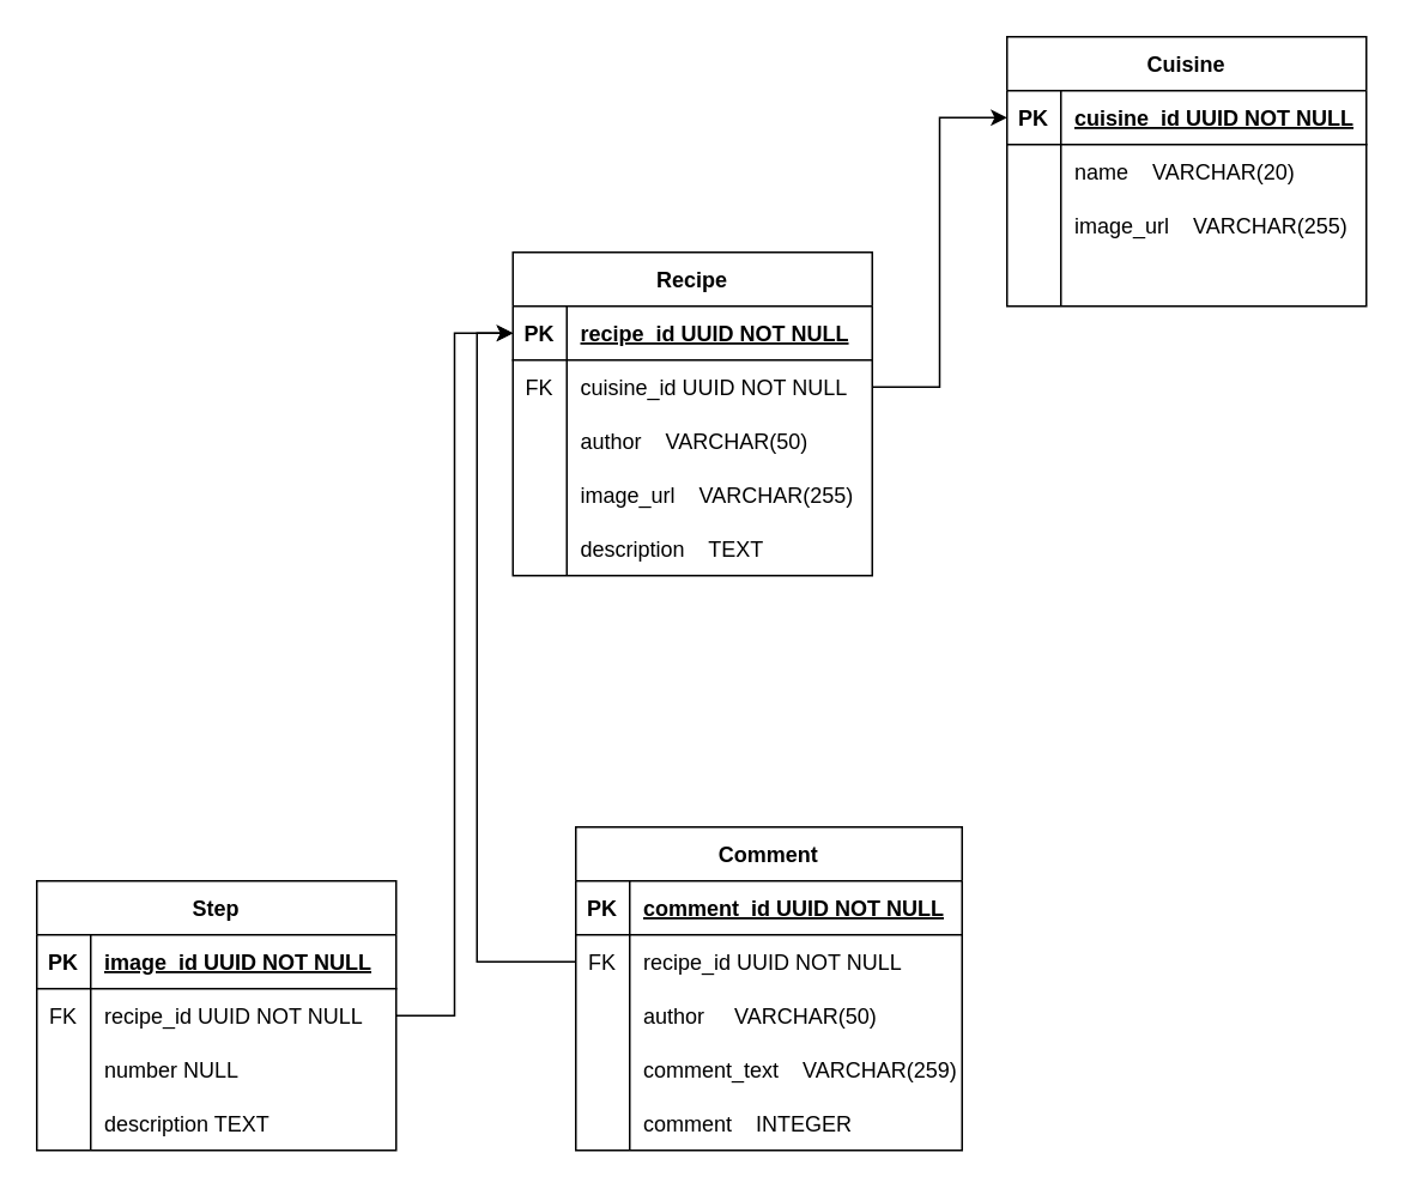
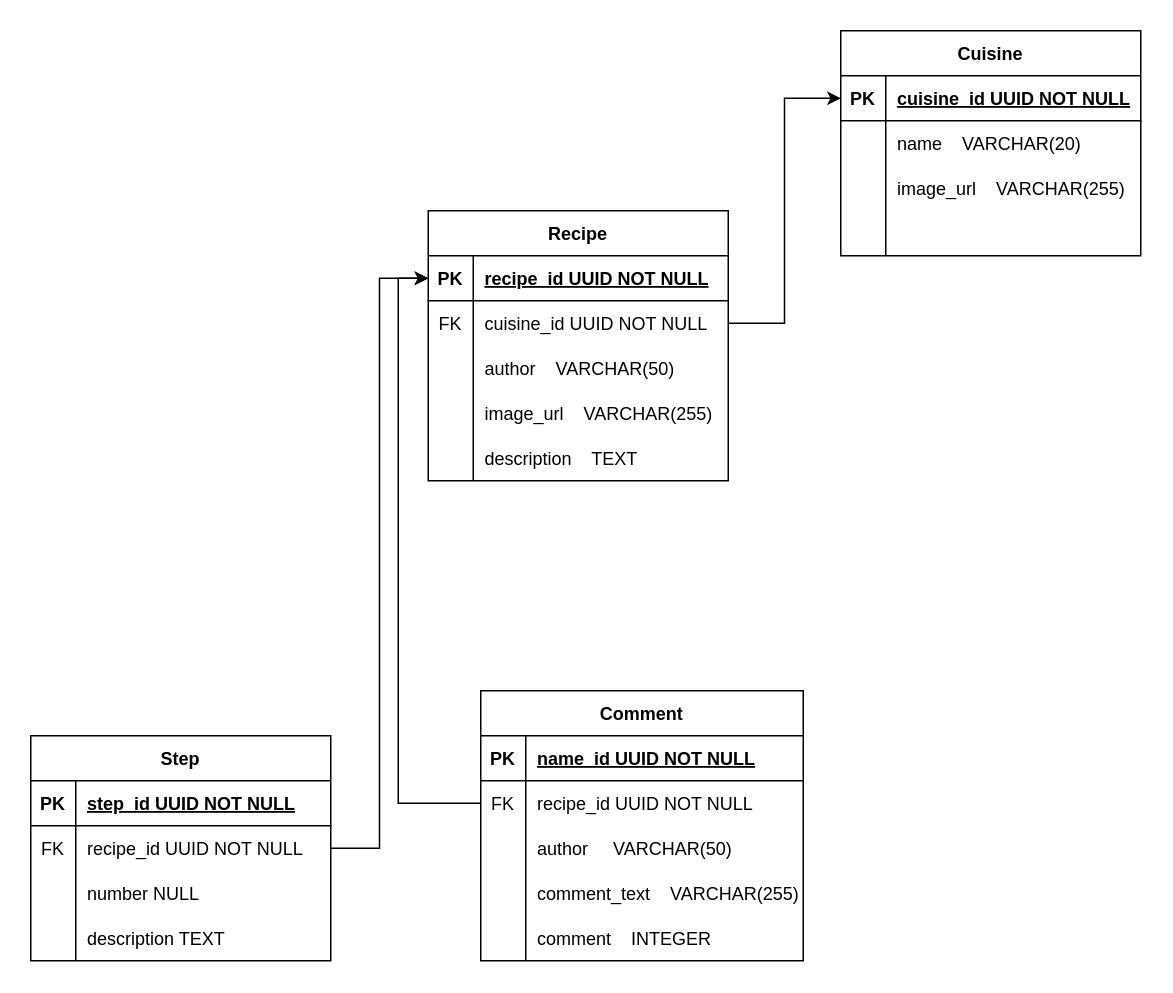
  <mxCell id="0" />
  <mxCell id="1" parent="0" />
  <mxCell id="2" value="Recipe" style="shape=table;startSize=30;container=1;collapsible=1;childLayout=tableLayout;fixedRows=1;rowLines=0;fontStyle=1;align=center;resizeLast=1;" parent="1" vertex="1"><mxGeometry x="285" y="140" width="200" height="180" as="geometry" /></mxCell>
  <mxCell id="3" value="" style="shape=tableRow;horizontal=0;startSize=0;swimlaneHead=0;swimlaneBody=0;fillColor=none;collapsible=0;dropTarget=0;points=[[0,0.5],[1,0.5]];portConstraint=eastwest;top=0;left=0;right=0;bottom=1;" parent="2" vertex="1"><mxGeometry y="30" width="200" height="30" as="geometry" /></mxCell>
  <mxCell id="4" value="PK" style="shape=partialRectangle;connectable=0;fillColor=none;top=0;left=0;bottom=0;right=0;fontStyle=1;overflow=hidden;" parent="3" vertex="1"><mxGeometry width="30" height="30" as="geometry"><mxRectangle width="30" height="30" as="alternateBounds" /></mxGeometry></mxCell>
  <mxCell id="5" value="recipe_id UUID NOT NULL" style="shape=partialRectangle;connectable=0;fillColor=none;top=0;left=0;bottom=0;right=0;align=left;spacingLeft=6;fontStyle=5;overflow=hidden;" parent="3" vertex="1"><mxGeometry x="30" width="170" height="30" as="geometry"><mxRectangle width="170" height="30" as="alternateBounds" /></mxGeometry></mxCell>
  <mxCell id="6" value="" style="shape=tableRow;horizontal=0;startSize=0;swimlaneHead=0;swimlaneBody=0;fillColor=none;collapsible=0;dropTarget=0;points=[[0,0.5],[1,0.5]];portConstraint=eastwest;top=0;left=0;right=0;bottom=0;" parent="2" vertex="1"><mxGeometry y="60" width="200" height="30" as="geometry" /></mxCell>
  <mxCell id="7" value="FK" style="shape=partialRectangle;connectable=0;fillColor=none;top=0;left=0;bottom=0;right=0;editable=1;overflow=hidden;" parent="6" vertex="1"><mxGeometry width="30" height="30" as="geometry"><mxRectangle width="30" height="30" as="alternateBounds" /></mxGeometry></mxCell>
  <mxCell id="8" value="cuisine_id UUID NOT NULL" style="shape=partialRectangle;connectable=0;fillColor=none;top=0;left=0;bottom=0;right=0;align=left;spacingLeft=6;overflow=hidden;" parent="6" vertex="1"><mxGeometry x="30" width="170" height="30" as="geometry"><mxRectangle width="170" height="30" as="alternateBounds" /></mxGeometry></mxCell>
  <mxCell id="9" value="" style="shape=tableRow;horizontal=0;startSize=0;swimlaneHead=0;swimlaneBody=0;fillColor=none;collapsible=0;dropTarget=0;points=[[0,0.5],[1,0.5]];portConstraint=eastwest;top=0;left=0;right=0;bottom=0;" parent="2" vertex="1"><mxGeometry y="90" width="200" height="30" as="geometry" /></mxCell>
  <mxCell id="10" value="" style="shape=partialRectangle;connectable=0;fillColor=none;top=0;left=0;bottom=0;right=0;editable=1;overflow=hidden;" parent="9" vertex="1"><mxGeometry width="30" height="30" as="geometry"><mxRectangle width="30" height="30" as="alternateBounds" /></mxGeometry></mxCell>
  <mxCell id="11" value="author    VARCHAR(50)" style="shape=partialRectangle;connectable=0;fillColor=none;top=0;left=0;bottom=0;right=0;align=left;spacingLeft=6;overflow=hidden;" parent="9" vertex="1"><mxGeometry x="30" width="170" height="30" as="geometry"><mxRectangle width="170" height="30" as="alternateBounds" /></mxGeometry></mxCell>
  <mxCell id="12" value="" style="shape=tableRow;horizontal=0;startSize=0;swimlaneHead=0;swimlaneBody=0;fillColor=none;collapsible=0;dropTarget=0;points=[[0,0.5],[1,0.5]];portConstraint=eastwest;top=0;left=0;right=0;bottom=0;" parent="2" vertex="1"><mxGeometry y="120" width="200" height="30" as="geometry" /></mxCell>
  <mxCell id="13" value="" style="shape=partialRectangle;connectable=0;fillColor=none;top=0;left=0;bottom=0;right=0;editable=1;overflow=hidden;" parent="12" vertex="1"><mxGeometry width="30" height="30" as="geometry"><mxRectangle width="30" height="30" as="alternateBounds" /></mxGeometry></mxCell>
  <mxCell id="14" value="image_url    VARCHAR(255)" style="shape=partialRectangle;connectable=0;fillColor=none;top=0;left=0;bottom=0;right=0;align=left;spacingLeft=6;overflow=hidden;" parent="12" vertex="1"><mxGeometry x="30" width="170" height="30" as="geometry"><mxRectangle width="170" height="30" as="alternateBounds" /></mxGeometry></mxCell>
  <mxCell id="15" style="shape=tableRow;horizontal=0;startSize=0;swimlaneHead=0;swimlaneBody=0;fillColor=none;collapsible=0;dropTarget=0;points=[[0,0.5],[1,0.5]];portConstraint=eastwest;top=0;left=0;right=0;bottom=0;" parent="2" vertex="1"><mxGeometry y="150" width="200" height="30" as="geometry" /></mxCell>
  <mxCell id="16" style="shape=partialRectangle;connectable=0;fillColor=none;top=0;left=0;bottom=0;right=0;editable=1;overflow=hidden;" parent="15" vertex="1"><mxGeometry width="30" height="30" as="geometry"><mxRectangle width="30" height="30" as="alternateBounds" /></mxGeometry></mxCell>
  <mxCell id="17" value="description    TEXT" style="shape=partialRectangle;connectable=0;fillColor=none;top=0;left=0;bottom=0;right=0;align=left;spacingLeft=6;overflow=hidden;" parent="15" vertex="1"><mxGeometry x="30" width="170" height="30" as="geometry"><mxRectangle width="170" height="30" as="alternateBounds" /></mxGeometry></mxCell>
  <mxCell id="18" value="Cuisine" style="shape=table;startSize=30;container=1;collapsible=1;childLayout=tableLayout;fixedRows=1;rowLines=0;fontStyle=1;align=center;resizeLast=1;" parent="1" vertex="1"><mxGeometry x="560" y="20" width="200" height="150" as="geometry" /></mxCell>
  <mxCell id="19" value="" style="shape=tableRow;horizontal=0;startSize=0;swimlaneHead=0;swimlaneBody=0;fillColor=none;collapsible=0;dropTarget=0;points=[[0,0.5],[1,0.5]];portConstraint=eastwest;top=0;left=0;right=0;bottom=1;" parent="18" vertex="1"><mxGeometry y="30" width="200" height="30" as="geometry" /></mxCell>
  <mxCell id="20" value="PK" style="shape=partialRectangle;connectable=0;fillColor=none;top=0;left=0;bottom=0;right=0;fontStyle=1;overflow=hidden;" parent="19" vertex="1"><mxGeometry width="30" height="30" as="geometry"><mxRectangle width="30" height="30" as="alternateBounds" /></mxGeometry></mxCell>
  <mxCell id="21" value="cuisine_id UUID NOT NULL" style="shape=partialRectangle;connectable=0;fillColor=none;top=0;left=0;bottom=0;right=0;align=left;spacingLeft=6;fontStyle=5;overflow=hidden;" parent="19" vertex="1"><mxGeometry x="30" width="170" height="30" as="geometry"><mxRectangle width="170" height="30" as="alternateBounds" /></mxGeometry></mxCell>
  <mxCell id="22" value="" style="shape=tableRow;horizontal=0;startSize=0;swimlaneHead=0;swimlaneBody=0;fillColor=none;collapsible=0;dropTarget=0;points=[[0,0.5],[1,0.5]];portConstraint=eastwest;top=0;left=0;right=0;bottom=0;" parent="18" vertex="1"><mxGeometry y="60" width="200" height="30" as="geometry" /></mxCell>
  <mxCell id="23" value="" style="shape=partialRectangle;connectable=0;fillColor=none;top=0;left=0;bottom=0;right=0;editable=1;overflow=hidden;" parent="22" vertex="1"><mxGeometry width="30" height="30" as="geometry"><mxRectangle width="30" height="30" as="alternateBounds" /></mxGeometry></mxCell>
  <mxCell id="24" value="name    VARCHAR(20)" style="shape=partialRectangle;connectable=0;fillColor=none;top=0;left=0;bottom=0;right=0;align=left;spacingLeft=6;overflow=hidden;" parent="22" vertex="1"><mxGeometry x="30" width="170" height="30" as="geometry"><mxRectangle width="170" height="30" as="alternateBounds" /></mxGeometry></mxCell>
  <mxCell id="25" value="" style="shape=tableRow;horizontal=0;startSize=0;swimlaneHead=0;swimlaneBody=0;fillColor=none;collapsible=0;dropTarget=0;points=[[0,0.5],[1,0.5]];portConstraint=eastwest;top=0;left=0;right=0;bottom=0;" parent="18" vertex="1"><mxGeometry y="90" width="200" height="30" as="geometry" /></mxCell>
  <mxCell id="26" value="" style="shape=partialRectangle;connectable=0;fillColor=none;top=0;left=0;bottom=0;right=0;editable=1;overflow=hidden;" parent="25" vertex="1"><mxGeometry width="30" height="30" as="geometry"><mxRectangle width="30" height="30" as="alternateBounds" /></mxGeometry></mxCell>
  <mxCell id="27" value="image_url    VARCHAR(255)" style="shape=partialRectangle;connectable=0;fillColor=none;top=0;left=0;bottom=0;right=0;align=left;spacingLeft=6;overflow=hidden;" parent="25" vertex="1"><mxGeometry x="30" width="170" height="30" as="geometry"><mxRectangle width="170" height="30" as="alternateBounds" /></mxGeometry></mxCell>
  <mxCell id="28" value="" style="shape=tableRow;horizontal=0;startSize=0;swimlaneHead=0;swimlaneBody=0;fillColor=none;collapsible=0;dropTarget=0;points=[[0,0.5],[1,0.5]];portConstraint=eastwest;top=0;left=0;right=0;bottom=0;" parent="18" vertex="1"><mxGeometry y="120" width="200" height="30" as="geometry" /></mxCell>
  <mxCell id="29" value="" style="shape=partialRectangle;connectable=0;fillColor=none;top=0;left=0;bottom=0;right=0;editable=1;overflow=hidden;" parent="28" vertex="1"><mxGeometry width="30" height="30" as="geometry"><mxRectangle width="30" height="30" as="alternateBounds" /></mxGeometry></mxCell>
  <mxCell id="30" value="" style="shape=partialRectangle;connectable=0;fillColor=none;top=0;left=0;bottom=0;right=0;align=left;spacingLeft=6;overflow=hidden;" parent="28" vertex="1"><mxGeometry x="30" width="170" height="30" as="geometry"><mxRectangle width="170" height="30" as="alternateBounds" /></mxGeometry></mxCell>
  <mxCell id="31" style="edgeStyle=orthogonalEdgeStyle;rounded=0;orthogonalLoop=1;jettySize=auto;html=1;exitX=1;exitY=0.5;exitDx=0;exitDy=0;entryX=0;entryY=0.5;entryDx=0;entryDy=0;" parent="1" source="6" target="19" edge="1"><mxGeometry relative="1" as="geometry" /></mxCell>
  <mxCell id="32" value="Comment" style="shape=table;startSize=30;container=1;collapsible=1;childLayout=tableLayout;fixedRows=1;rowLines=0;fontStyle=1;align=center;resizeLast=1;" parent="1" vertex="1"><mxGeometry x="320" y="460" width="215" height="180" as="geometry" /></mxCell>
  <mxCell id="33" value="" style="shape=tableRow;horizontal=0;startSize=0;swimlaneHead=0;swimlaneBody=0;fillColor=none;collapsible=0;dropTarget=0;points=[[0,0.5],[1,0.5]];portConstraint=eastwest;top=0;left=0;right=0;bottom=1;" parent="32" vertex="1"><mxGeometry y="30" width="215" height="30" as="geometry" /></mxCell>
  <mxCell id="34" value="PK" style="shape=partialRectangle;connectable=0;fillColor=none;top=0;left=0;bottom=0;right=0;fontStyle=1;overflow=hidden;" parent="33" vertex="1"><mxGeometry width="30" height="30" as="geometry"><mxRectangle width="30" height="30" as="alternateBounds" /></mxGeometry></mxCell>
- <mxCell id="35" value="comment_id UUID NOT NULL" style="shape=partialRectangle;connectable=0;fillColor=none;top=0;left=0;bottom=0;right=0;align=left;spacingLeft=6;fontStyle=5;overflow=hidden;" parent="33" vertex="1"><mxGeometry x="30" width="185" height="30" as="geometry"><mxRectangle width="185" height="30" as="alternateBounds" /></mxGeometry></mxCell>
+ <mxCell id="35" value="name_id UUID NOT NULL" style="shape=partialRectangle;connectable=0;fillColor=none;top=0;left=0;bottom=0;right=0;align=left;spacingLeft=6;fontStyle=5;overflow=hidden;" parent="33" vertex="1"><mxGeometry x="30" width="185" height="30" as="geometry"><mxRectangle width="185" height="30" as="alternateBounds" /></mxGeometry></mxCell>
  <mxCell id="36" value="" style="shape=tableRow;horizontal=0;startSize=0;swimlaneHead=0;swimlaneBody=0;fillColor=none;collapsible=0;dropTarget=0;points=[[0,0.5],[1,0.5]];portConstraint=eastwest;top=0;left=0;right=0;bottom=0;" parent="32" vertex="1"><mxGeometry y="60" width="215" height="30" as="geometry" /></mxCell>
  <mxCell id="37" value="FK" style="shape=partialRectangle;connectable=0;fillColor=none;top=0;left=0;bottom=0;right=0;editable=1;overflow=hidden;" parent="36" vertex="1"><mxGeometry width="30" height="30" as="geometry"><mxRectangle width="30" height="30" as="alternateBounds" /></mxGeometry></mxCell>
  <mxCell id="38" value="recipe_id UUID NOT NULL" style="shape=partialRectangle;connectable=0;fillColor=none;top=0;left=0;bottom=0;right=0;align=left;spacingLeft=6;overflow=hidden;" parent="36" vertex="1"><mxGeometry x="30" width="185" height="30" as="geometry"><mxRectangle width="185" height="30" as="alternateBounds" /></mxGeometry></mxCell>
  <mxCell id="39" value="" style="shape=tableRow;horizontal=0;startSize=0;swimlaneHead=0;swimlaneBody=0;fillColor=none;collapsible=0;dropTarget=0;points=[[0,0.5],[1,0.5]];portConstraint=eastwest;top=0;left=0;right=0;bottom=0;" parent="32" vertex="1"><mxGeometry y="90" width="215" height="30" as="geometry" /></mxCell>
  <mxCell id="40" value="" style="shape=partialRectangle;connectable=0;fillColor=none;top=0;left=0;bottom=0;right=0;editable=1;overflow=hidden;" parent="39" vertex="1"><mxGeometry width="30" height="30" as="geometry"><mxRectangle width="30" height="30" as="alternateBounds" /></mxGeometry></mxCell>
  <mxCell id="41" value="author     VARCHAR(50)" style="shape=partialRectangle;connectable=0;fillColor=none;top=0;left=0;bottom=0;right=0;align=left;spacingLeft=6;overflow=hidden;" parent="39" vertex="1"><mxGeometry x="30" width="185" height="30" as="geometry"><mxRectangle width="185" height="30" as="alternateBounds" /></mxGeometry></mxCell>
  <mxCell id="42" value="" style="shape=tableRow;horizontal=0;startSize=0;swimlaneHead=0;swimlaneBody=0;fillColor=none;collapsible=0;dropTarget=0;points=[[0,0.5],[1,0.5]];portConstraint=eastwest;top=0;left=0;right=0;bottom=0;" parent="32" vertex="1"><mxGeometry y="120" width="215" height="30" as="geometry" /></mxCell>
  <mxCell id="43" value="" style="shape=partialRectangle;connectable=0;fillColor=none;top=0;left=0;bottom=0;right=0;editable=1;overflow=hidden;" parent="42" vertex="1"><mxGeometry width="30" height="30" as="geometry"><mxRectangle width="30" height="30" as="alternateBounds" /></mxGeometry></mxCell>
- <mxCell id="44" value="comment_text    VARCHAR(259)" style="shape=partialRectangle;connectable=0;fillColor=none;top=0;left=0;bottom=0;right=0;align=left;spacingLeft=6;overflow=hidden;" parent="42" vertex="1"><mxGeometry x="30" width="185" height="30" as="geometry"><mxRectangle width="185" height="30" as="alternateBounds" /></mxGeometry></mxCell>
+ <mxCell id="44" value="comment_text    VARCHAR(255)" style="shape=partialRectangle;connectable=0;fillColor=none;top=0;left=0;bottom=0;right=0;align=left;spacingLeft=6;overflow=hidden;" parent="42" vertex="1"><mxGeometry x="30" width="185" height="30" as="geometry"><mxRectangle width="185" height="30" as="alternateBounds" /></mxGeometry></mxCell>
  <mxCell id="45" style="shape=tableRow;horizontal=0;startSize=0;swimlaneHead=0;swimlaneBody=0;fillColor=none;collapsible=0;dropTarget=0;points=[[0,0.5],[1,0.5]];portConstraint=eastwest;top=0;left=0;right=0;bottom=0;" vertex="1" parent="32"><mxGeometry y="150" width="215" height="30" as="geometry" /></mxCell>
  <mxCell id="46" style="shape=partialRectangle;connectable=0;fillColor=none;top=0;left=0;bottom=0;right=0;editable=1;overflow=hidden;" vertex="1" parent="45"><mxGeometry width="30" height="30" as="geometry"><mxRectangle width="30" height="30" as="alternateBounds" /></mxGeometry></mxCell>
  <mxCell id="47" value="comment    INTEGER" style="shape=partialRectangle;connectable=0;fillColor=none;top=0;left=0;bottom=0;right=0;align=left;spacingLeft=6;overflow=hidden;" vertex="1" parent="45"><mxGeometry x="30" width="185" height="30" as="geometry"><mxRectangle width="185" height="30" as="alternateBounds" /></mxGeometry></mxCell>
  <mxCell id="48" style="edgeStyle=orthogonalEdgeStyle;rounded=0;orthogonalLoop=1;jettySize=auto;html=1;exitX=0;exitY=0.5;exitDx=0;exitDy=0;entryX=0;entryY=0.5;entryDx=0;entryDy=0;" parent="1" source="36" target="3" edge="1"><mxGeometry relative="1" as="geometry" /></mxCell>
  <mxCell id="49" value="Step" style="shape=table;startSize=30;container=1;collapsible=1;childLayout=tableLayout;fixedRows=1;rowLines=0;fontStyle=1;align=center;resizeLast=1;" vertex="1" parent="1"><mxGeometry x="20" y="490" width="200" height="150" as="geometry" /></mxCell>
  <mxCell id="50" value="" style="shape=tableRow;horizontal=0;startSize=0;swimlaneHead=0;swimlaneBody=0;fillColor=none;collapsible=0;dropTarget=0;points=[[0,0.5],[1,0.5]];portConstraint=eastwest;top=0;left=0;right=0;bottom=1;" vertex="1" parent="49"><mxGeometry y="30" width="200" height="30" as="geometry" /></mxCell>
  <mxCell id="51" value="PK" style="shape=partialRectangle;connectable=0;fillColor=none;top=0;left=0;bottom=0;right=0;fontStyle=1;overflow=hidden;" vertex="1" parent="50"><mxGeometry width="30" height="30" as="geometry"><mxRectangle width="30" height="30" as="alternateBounds" /></mxGeometry></mxCell>
- <mxCell id="52" value="image_id UUID NOT NULL" style="shape=partialRectangle;connectable=0;fillColor=none;top=0;left=0;bottom=0;right=0;align=left;spacingLeft=6;fontStyle=5;overflow=hidden;" vertex="1" parent="50"><mxGeometry x="30" width="170" height="30" as="geometry"><mxRectangle width="170" height="30" as="alternateBounds" /></mxGeometry></mxCell>
+ <mxCell id="52" value="step_id UUID NOT NULL" style="shape=partialRectangle;connectable=0;fillColor=none;top=0;left=0;bottom=0;right=0;align=left;spacingLeft=6;fontStyle=5;overflow=hidden;" vertex="1" parent="50"><mxGeometry x="30" width="170" height="30" as="geometry"><mxRectangle width="170" height="30" as="alternateBounds" /></mxGeometry></mxCell>
  <mxCell id="53" value="" style="shape=tableRow;horizontal=0;startSize=0;swimlaneHead=0;swimlaneBody=0;fillColor=none;collapsible=0;dropTarget=0;points=[[0,0.5],[1,0.5]];portConstraint=eastwest;top=0;left=0;right=0;bottom=0;" vertex="1" parent="49"><mxGeometry y="60" width="200" height="30" as="geometry" /></mxCell>
  <mxCell id="54" value="FK" style="shape=partialRectangle;connectable=0;fillColor=none;top=0;left=0;bottom=0;right=0;editable=1;overflow=hidden;" vertex="1" parent="53"><mxGeometry width="30" height="30" as="geometry"><mxRectangle width="30" height="30" as="alternateBounds" /></mxGeometry></mxCell>
  <mxCell id="55" value="recipe_id UUID NOT NULL" style="shape=partialRectangle;connectable=0;fillColor=none;top=0;left=0;bottom=0;right=0;align=left;spacingLeft=6;overflow=hidden;" vertex="1" parent="53"><mxGeometry x="30" width="170" height="30" as="geometry"><mxRectangle width="170" height="30" as="alternateBounds" /></mxGeometry></mxCell>
  <mxCell id="56" value="" style="shape=tableRow;horizontal=0;startSize=0;swimlaneHead=0;swimlaneBody=0;fillColor=none;collapsible=0;dropTarget=0;points=[[0,0.5],[1,0.5]];portConstraint=eastwest;top=0;left=0;right=0;bottom=0;" vertex="1" parent="49"><mxGeometry y="90" width="200" height="30" as="geometry" /></mxCell>
  <mxCell id="57" value="" style="shape=partialRectangle;connectable=0;fillColor=none;top=0;left=0;bottom=0;right=0;editable=1;overflow=hidden;" vertex="1" parent="56"><mxGeometry width="30" height="30" as="geometry"><mxRectangle width="30" height="30" as="alternateBounds" /></mxGeometry></mxCell>
  <mxCell id="58" value="number NULL" style="shape=partialRectangle;connectable=0;fillColor=none;top=0;left=0;bottom=0;right=0;align=left;spacingLeft=6;overflow=hidden;" vertex="1" parent="56"><mxGeometry x="30" width="170" height="30" as="geometry"><mxRectangle width="170" height="30" as="alternateBounds" /></mxGeometry></mxCell>
  <mxCell id="59" value="" style="shape=tableRow;horizontal=0;startSize=0;swimlaneHead=0;swimlaneBody=0;fillColor=none;collapsible=0;dropTarget=0;points=[[0,0.5],[1,0.5]];portConstraint=eastwest;top=0;left=0;right=0;bottom=0;" vertex="1" parent="49"><mxGeometry y="120" width="200" height="30" as="geometry" /></mxCell>
  <mxCell id="60" value="" style="shape=partialRectangle;connectable=0;fillColor=none;top=0;left=0;bottom=0;right=0;editable=1;overflow=hidden;" vertex="1" parent="59"><mxGeometry width="30" height="30" as="geometry"><mxRectangle width="30" height="30" as="alternateBounds" /></mxGeometry></mxCell>
  <mxCell id="61" value="description TEXT" style="shape=partialRectangle;connectable=0;fillColor=none;top=0;left=0;bottom=0;right=0;align=left;spacingLeft=6;overflow=hidden;" vertex="1" parent="59"><mxGeometry x="30" width="170" height="30" as="geometry"><mxRectangle width="170" height="30" as="alternateBounds" /></mxGeometry></mxCell>
  <mxCell id="62" style="edgeStyle=orthogonalEdgeStyle;rounded=0;orthogonalLoop=1;jettySize=auto;html=1;exitX=1;exitY=0.5;exitDx=0;exitDy=0;entryX=0;entryY=0.5;entryDx=0;entryDy=0;" edge="1" parent="1" source="53" target="3"><mxGeometry relative="1" as="geometry" /></mxCell>
